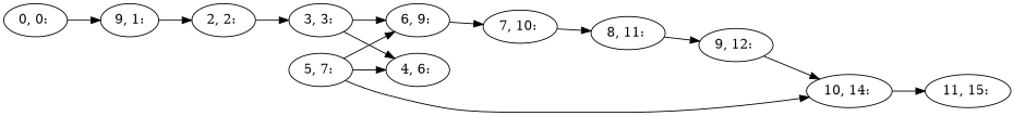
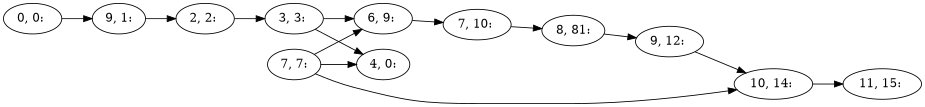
  digraph {
    rankdir=LR
    n1 [label="0, 0: "]
    n2 [label="9, 1:"]
    n3 [label="2, 2: "]
    n4 [label="3, 3: "]
-   n5 [label="4, 6: "]
+   n5 [label="4, 0:"]
    n6 [label="6, 9: "]
    n7 [label="7, 10: "]
-   n8 [label="5, 7: "]
+   n8 [label="7, 7:"]
    n9 [label="10, 14: "]
    n10 [label="11, 15: "]
-   n11 [label="8, 11: "]
+   n11 [label="8, 81:"]
    n12 [label="9, 12: "]
    n1 -> n2
    n2 -> n3
    n3 -> n4
    n4 -> n5
    n4 -> n6
    n6 -> n7
    n7 -> n11
    n8 -> n5
    n8 -> n6
    n8 -> n9
    n9 -> n10
    n11 -> n12
    n12 -> n9
  }
